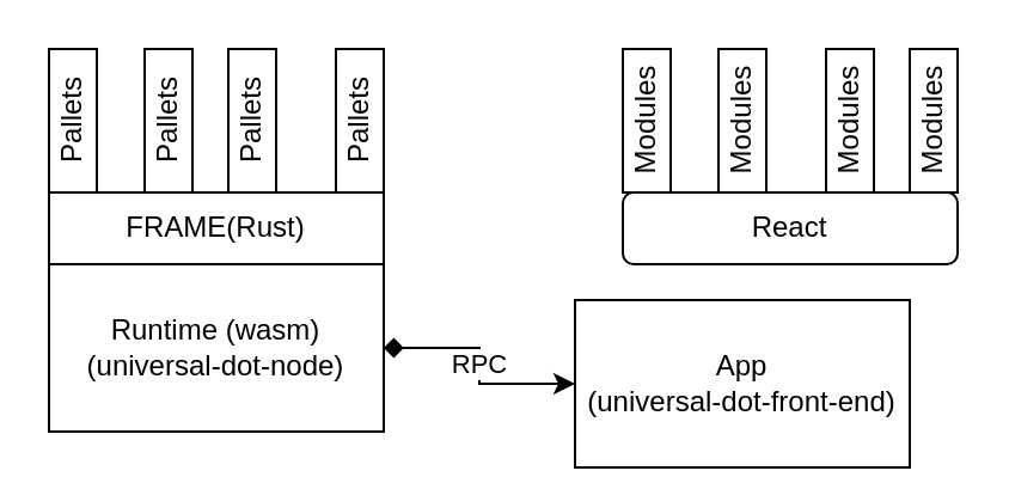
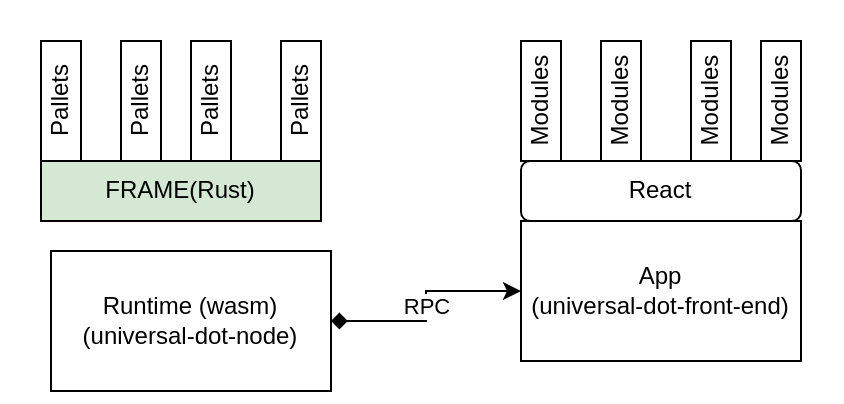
  <mxCell id="0" />
  <mxCell id="1" parent="0" />
- <mxCell id="2" value="Runtime (wasm)&lt;br&gt;(universal-dot-node)" style="rounded=0;whiteSpace=wrap;html=1;" vertex="1" parent="1"><mxGeometry x="20" y="110" width="140" height="70" as="geometry" /></mxCell>
+ <mxCell id="2" value="Runtime (wasm)&lt;br&gt;(universal-dot-node)" style="rounded=0;whiteSpace=wrap;html=1;" vertex="1" parent="1"><mxGeometry x="25" y="125" width="140" height="70" as="geometry" /></mxCell>
  <mxCell id="3" value="Pallets" style="rounded=0;whiteSpace=wrap;html=1;horizontal=0;" vertex="1" parent="1"><mxGeometry x="20" y="20" width="20" height="60" as="geometry" /></mxCell>
  <mxCell id="4" value="Pallets" style="rounded=0;whiteSpace=wrap;html=1;horizontal=0;" vertex="1" parent="1"><mxGeometry x="60" y="20" width="20" height="60" as="geometry" /></mxCell>
  <mxCell id="5" value="Pallets" style="rounded=0;whiteSpace=wrap;html=1;horizontal=0;" vertex="1" parent="1"><mxGeometry x="95" y="20" width="20" height="60" as="geometry" /></mxCell>
  <mxCell id="6" value="Pallets" style="rounded=0;whiteSpace=wrap;html=1;horizontal=0;" vertex="1" parent="1"><mxGeometry x="140" y="20" width="20" height="60" as="geometry" /></mxCell>
- <mxCell id="7" value="FRAME(Rust)" style="rounded=0;whiteSpace=wrap;html=1;" vertex="1" parent="1"><mxGeometry x="20" y="80" width="140" height="30" as="geometry" /></mxCell>
+ <mxCell id="7" value="FRAME(Rust)" style="rounded=0;whiteSpace=wrap;html=1;fillColor=#d5e8d4;" vertex="1" parent="1"><mxGeometry x="20" y="80" width="140" height="30" as="geometry" /></mxCell>
  <mxCell id="8" value="RPC" style="edgeStyle=orthogonalEdgeStyle;rounded=0;orthogonalLoop=1;jettySize=auto;html=1;exitX=0;exitY=0.5;exitDx=0;exitDy=0;entryX=1;entryY=0.5;entryDx=0;entryDy=0;startArrow=classic;startFill=1;endArrow=diamond;" edge="1" parent="1" source="9" target="2"><mxGeometry relative="1" as="geometry" /></mxCell>
- <mxCell id="9" value="App&lt;br&gt;(universal-dot-front-end)" style="rounded=0;whiteSpace=wrap;html=1;" vertex="1" parent="1"><mxGeometry x="240" y="125" width="140" height="70" as="geometry" /></mxCell>
+ <mxCell id="9" value="App&lt;br&gt;(universal-dot-front-end)" style="rounded=0;whiteSpace=wrap;html=1;" vertex="1" parent="1"><mxGeometry x="260" y="110" width="140" height="70" as="geometry" /></mxCell>
  <mxCell id="10" value="React" style="whiteSpace=wrap;html=1;rounded=1;" vertex="1" parent="1"><mxGeometry x="260" y="80" width="140" height="30" as="geometry" /></mxCell>
  <mxCell id="11" value="Modules" style="rounded=0;whiteSpace=wrap;html=1;horizontal=0;" vertex="1" parent="1"><mxGeometry x="260" y="20" width="20" height="60" as="geometry" /></mxCell>
  <mxCell id="12" value="Modules" style="rounded=0;whiteSpace=wrap;html=1;horizontal=0;" vertex="1" parent="1"><mxGeometry x="300" y="20" width="20" height="60" as="geometry" /></mxCell>
  <mxCell id="13" value="Modules" style="rounded=0;whiteSpace=wrap;html=1;horizontal=0;" vertex="1" parent="1"><mxGeometry x="345" y="20" width="20" height="60" as="geometry" /></mxCell>
  <mxCell id="14" value="Modules" style="rounded=0;whiteSpace=wrap;html=1;horizontal=0;" vertex="1" parent="1"><mxGeometry x="380" y="20" width="20" height="60" as="geometry" /></mxCell>
